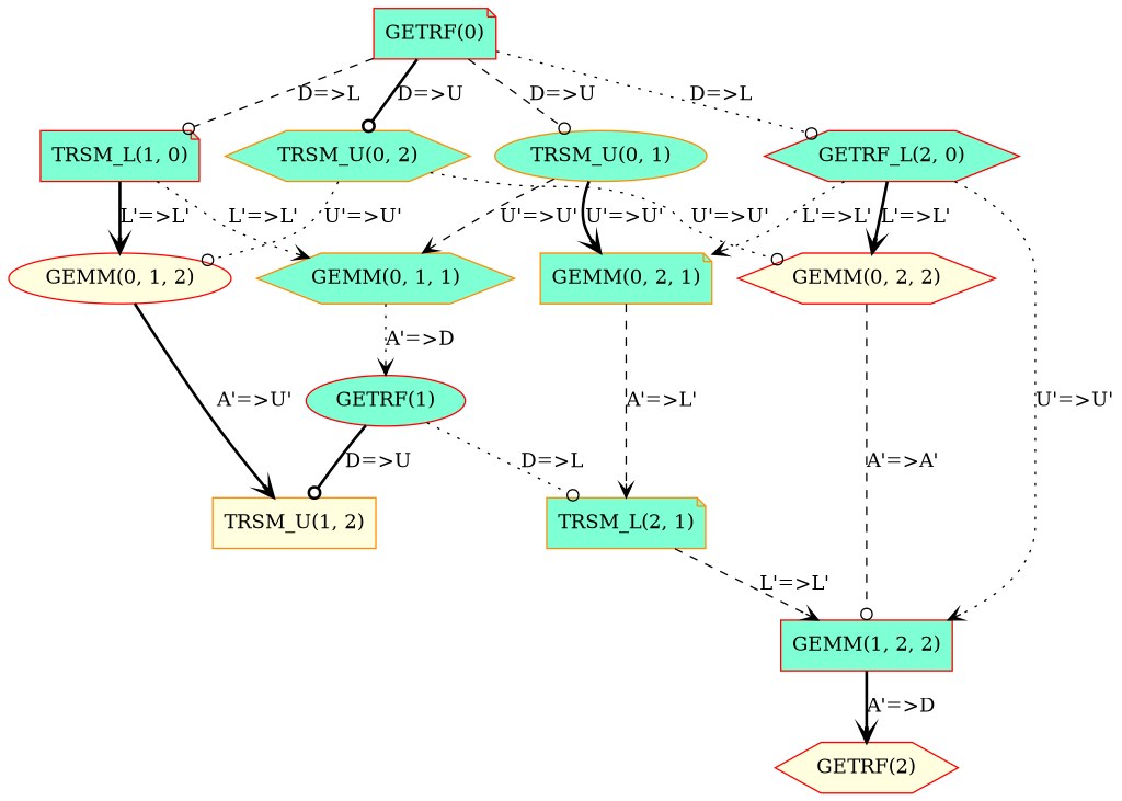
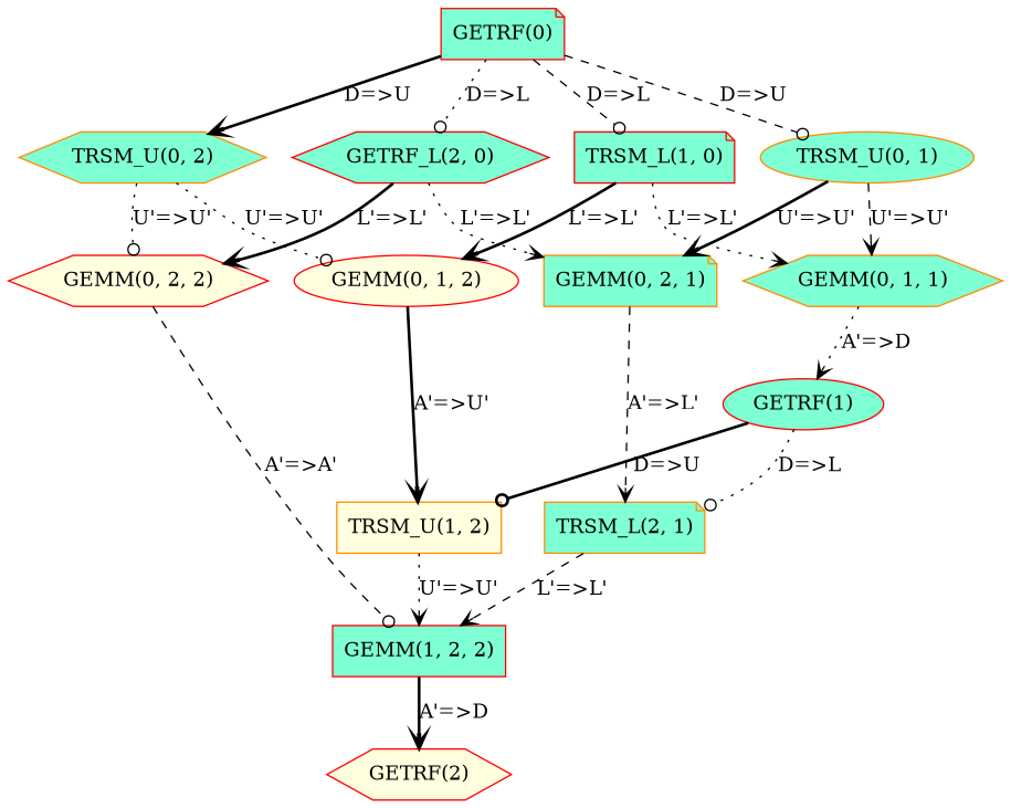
  digraph {
    node [color=red fillcolor=aquamarine fontcolor=black shape=hexagon style=filled]
    edge [arrowhead=vee color="#000000" style=dotted]
    n1 [label="GETRF(0)" shape=note]
    n2 [label="TRSM_L(1, 0)" shape=note]
    n3 [label="GETRF_L(2, 0)"]
    n4 [color=darkorange label="TRSM_U(0, 1)" shape=ellipse]
    n5 [color=darkorange label="TRSM_U(0, 2)"]
    n6 [fillcolor=lightyellow label="GEMM(0, 1, 2)" shape=ellipse]
    n7 [color=darkorange label="GEMM(0, 1, 1)"]
    n8 [fillcolor=lightyellow label="GEMM(0, 2, 2)"]
    n9 [color=darkorange label="GEMM(0, 2, 1)" shape=note]
    n10 [color=darkorange fillcolor=lightyellow label="TRSM_U(1, 2)" shape=box]
    n11 [label="GETRF(1)" shape=ellipse]
    n12 [label="GEMM(1, 2, 2)" shape=box]
    n13 [color=darkorange label="TRSM_L(2, 1)" shape=note]
    n14 [fillcolor=lightyellow label="GETRF(2)"]
    n1 -> n2 [arrowhead=odot label="D=>L" style=dashed]
    n1 -> n3 [arrowhead=odot label="D=>L"]
    n1 -> n4 [arrowhead=odot label="D=>U" style=dashed]
-   n1 -> n5 [arrowhead=odot label="D=>U" style=bold]
+   n1 -> n5 [label="D=>U" style=bold]
    n2 -> n6 [label="L'=>L'" style=bold]
    n2 -> n7 [label="L'=>L'"]
    n3 -> n8 [label="L'=>L'" style=bold]
    n3 -> n9 [label="L'=>L'"]
    n4 -> n7 [label="U'=>U'" style=dashed]
    n4 -> n9 [label="U'=>U'" style=bold]
    n5 -> n6 [arrowhead=odot label="U'=>U'"]
    n5 -> n8 [arrowhead=odot label="U'=>U'"]
    n6 -> n10 [label="A'=>U'" style=bold]
    n7 -> n11 [label="A'=>D"]
    n8 -> n12 [arrowhead=odot label="A'=>A'" style=dashed]
    n9 -> n13 [label="A'=>L'" style=dashed]
-   n3 -> n12 [label="U'=>U'"]
+   n10 -> n12 [label="U'=>U'"]
    n11 -> n10 [arrowhead=odot label="D=>U" style=bold]
    n11 -> n13 [arrowhead=odot label="D=>L"]
    n12 -> n14 [label="A'=>D" style=bold]
    n13 -> n12 [label="L'=>L'" style=dashed]
  }
